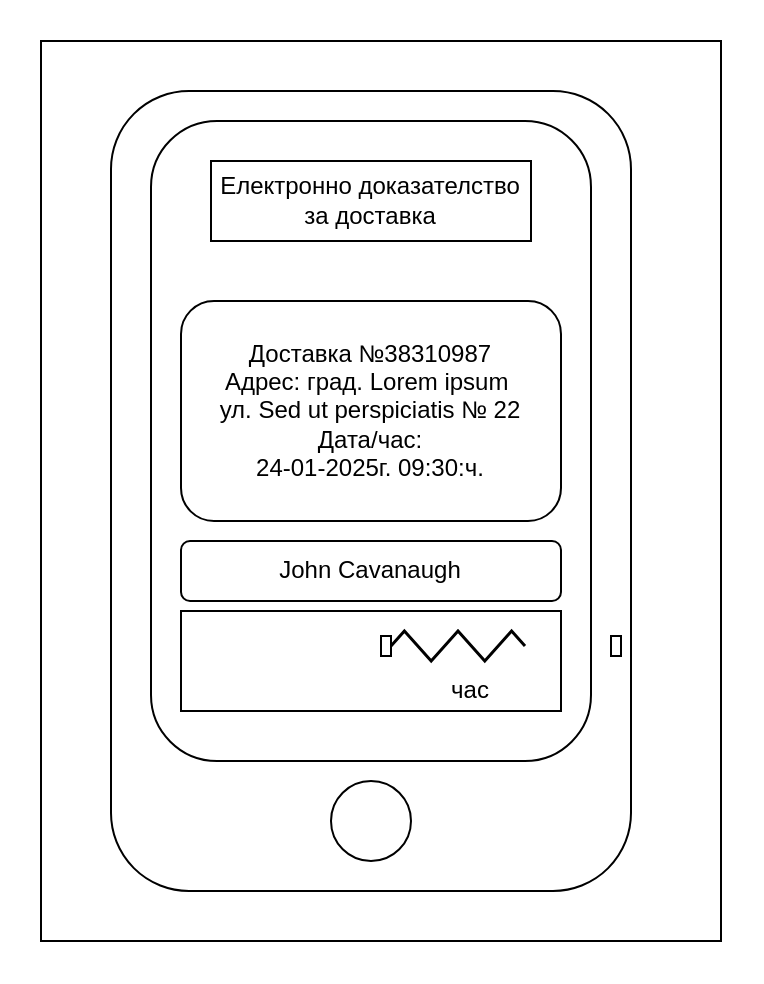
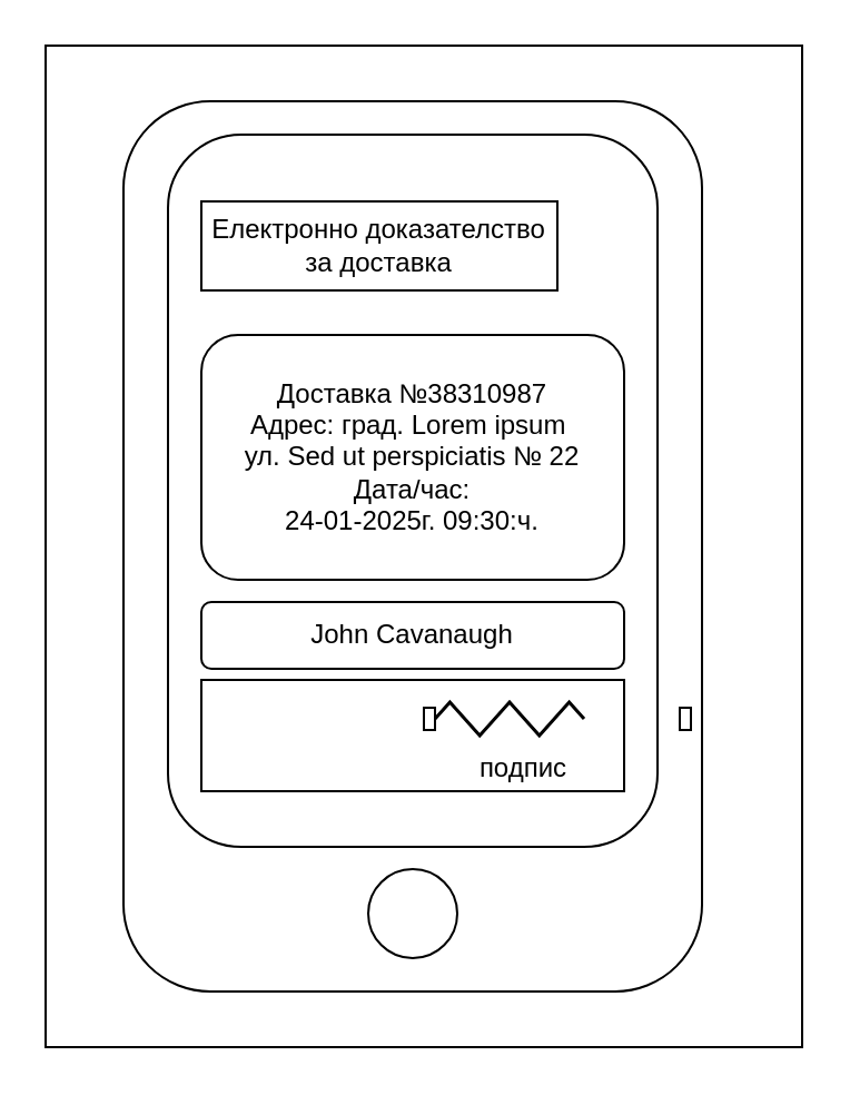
  <mxCell id="0" />
  <mxCell id="1" parent="0" />
  <mxCell id="2" value="" style="rounded=0;whiteSpace=wrap;html=1;" vertex="1" parent="1"><mxGeometry x="20" y="20" width="340" height="450" as="geometry" /></mxCell>
  <mxCell id="3" value="" style="rounded=1;whiteSpace=wrap;html=1;" vertex="1" parent="1"><mxGeometry x="55" y="45" width="260" height="400" as="geometry" /></mxCell>
  <mxCell id="4" value="" style="rounded=1;whiteSpace=wrap;html=1;" vertex="1" parent="1"><mxGeometry x="75" y="60" width="220" height="320" as="geometry" /></mxCell>
- <mxCell id="5" value="Електронно доказателство за доставка" style="rounded=0;whiteSpace=wrap;html=1;" vertex="1" parent="1"><mxGeometry x="105" y="80" width="160" height="40" as="geometry" /></mxCell>
+ <mxCell id="5" value="Електронно доказателство за доставка" style="rounded=0;whiteSpace=wrap;html=1;" vertex="1" parent="1"><mxGeometry x="90" y="90" width="160" height="40" as="geometry" /></mxCell>
  <mxCell id="6" value="John Cavanaugh" style="rounded=1;whiteSpace=wrap;html=1;" vertex="1" parent="1"><mxGeometry x="90" y="270" width="190" height="30" as="geometry" /></mxCell>
  <mxCell id="7" value="Доставка №38310987&lt;br&gt;Адрес: град.&amp;nbsp;Lorem ipsum&amp;nbsp;&lt;br&gt;ул.&amp;nbsp;Sed ut perspiciatis № 22&lt;br&gt;Дата/час:&lt;br style=&quot;border-color: var(--border-color);&quot;&gt;24-01-2025г. 09:30:ч." style="rounded=1;whiteSpace=wrap;html=1;" vertex="1" parent="1"><mxGeometry x="90" y="150" width="190" height="110" as="geometry" /></mxCell>
  <mxCell id="8" value="" style="ellipse;whiteSpace=wrap;html=1;aspect=fixed;" vertex="1" parent="1"><mxGeometry x="165" y="390" width="40" height="40" as="geometry" /></mxCell>
  <mxCell id="9" value="" style="rounded=0;whiteSpace=wrap;html=1;" vertex="1" parent="1"><mxGeometry x="90" y="305" width="190" height="50" as="geometry" /></mxCell>
- <mxCell id="10" value="час" style="text;html=1;strokeColor=none;fillColor=none;align=center;verticalAlign=middle;whiteSpace=wrap;rounded=0;" vertex="1" parent="1"><mxGeometry x="205" y="330" width="60" height="30" as="geometry" /></mxCell>
+ <mxCell id="10" value="подпис" style="text;html=1;strokeColor=none;fillColor=none;align=center;verticalAlign=middle;whiteSpace=wrap;rounded=0;" vertex="1" parent="1"><mxGeometry x="205" y="330" width="60" height="30" as="geometry" /></mxCell>
  <mxCell id="11" value="" style="verticalLabelPosition=bottom;html=1;verticalAlign=top;align=center;shape=mxgraph.floorplan.doorAccordion;dx=0.6;" vertex="1" parent="1"><mxGeometry x="190" y="315" width="120" height="15" as="geometry" /></mxCell>
